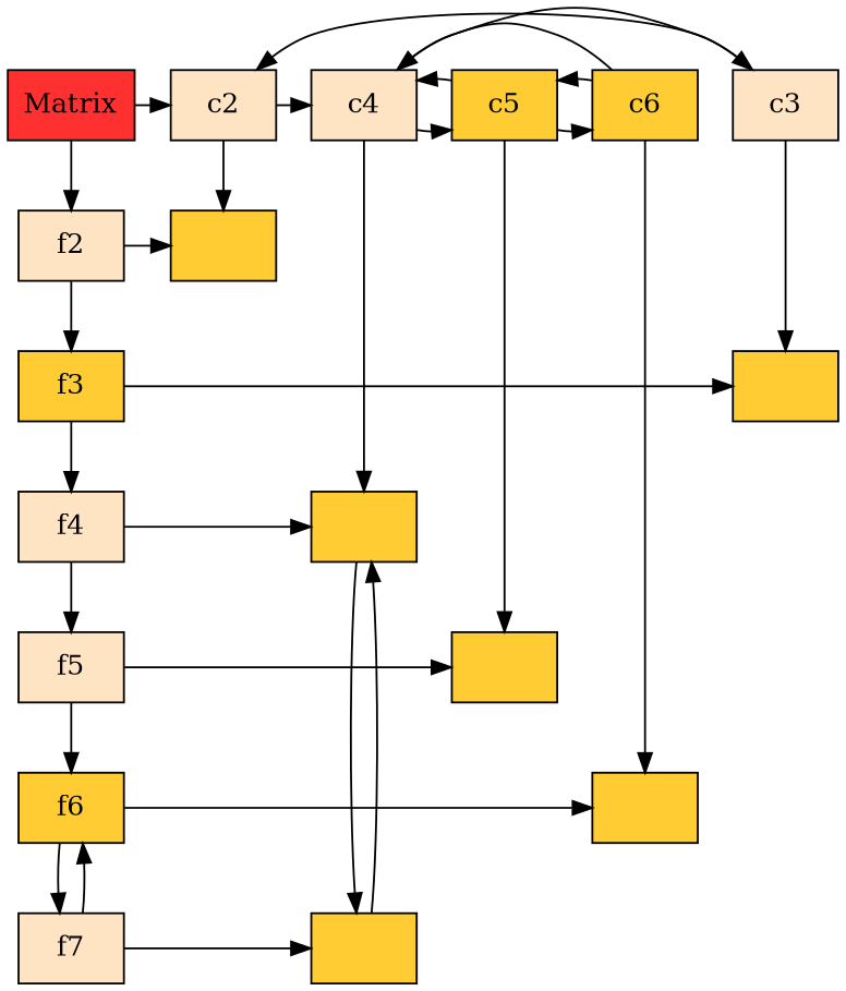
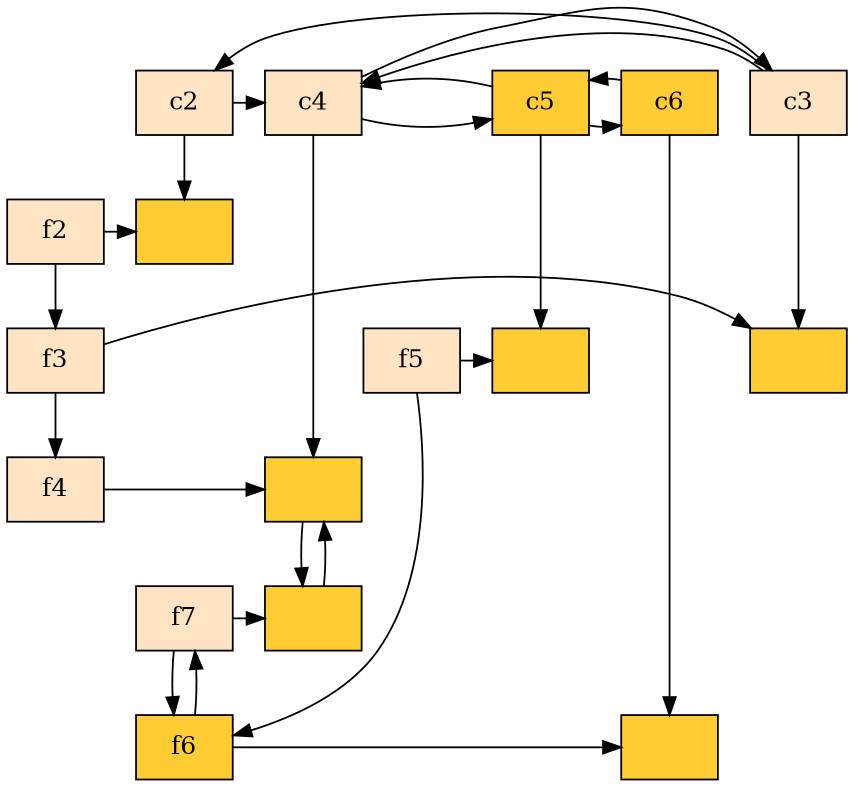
  digraph {
    node [fillcolor="#FFCC33" group=0 shape=box style=filled]
-   n1 [fillcolor=firebrick1 label=Matrix]
    n2 [fillcolor=bisque1 group=2 label=c2]
    n3 [fillcolor=bisque1 group=3 label=c3]
    n4 [fillcolor=bisque1 group=4 label=c4]
    n5 [group=5 label=c5]
    n6 [group=6 label=c6]
    n7 [fillcolor=bisque1 label=f2]
    n8 [group=2 label=" "]
-   n9 [label=f3]
+   n9 [fillcolor=bisque1 label=f3]
    n10 [group=3 label=" "]
    n11 [fillcolor=bisque1 label=f4]
    n12 [group=4 label=" "]
    n13 [fillcolor=bisque1 label=f5]
    n14 [group=5 label=" "]
    n15 [label=f6]
    n16 [group=6 label=" "]
    n17 [fillcolor=bisque1 label=f7]
    n18 [group=4 label=" "]
    subgraph sub_1 {
      rank=same
-     n1
      n2
      n3
      n4
      n5
      n6
    }
    subgraph sub_2 {
      rank=same
      n7
      n8
    }
    subgraph sub_3 {
      rank=same
      n9
      n10
    }
    subgraph sub_4 {
      rank=same
      n11
      n12
    }
    subgraph sub_5 {
      rank=same
      n13
      n14
    }
    subgraph sub_6 {
      rank=same
      n15
      n16
    }
    subgraph sub_7 {
      rank=same
      n17
      n18
    }
-   n1 -> n2
-   n1 -> n7
    n2 -> n4
    n2 -> n8
    n3 -> n2
-   n6 -> n4
+   n3 -> n4
    n3 -> n10
    n4 -> n3
    n4 -> n5
    n4 -> n12
    n5 -> n4
    n5 -> n6
    n5 -> n14
    n6 -> n5
    n6 -> n16
    n7 -> n8
    n7 -> n9
    n9 -> n10
    n9 -> n11
    n11 -> n12
-   n11 -> n13
    n12 -> n18
    n13 -> n14
    n13 -> n15
    n15 -> n16
    n15 -> n17
    n17 -> n15
    n17 -> n18
    n18 -> n12
  }
